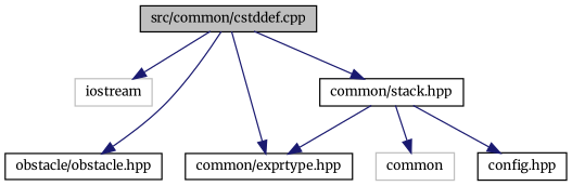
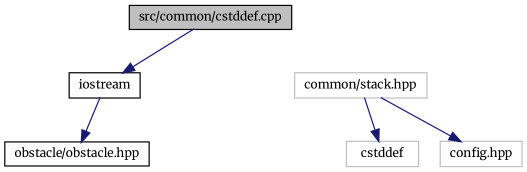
  digraph {
    fontname=Merriweather
    node [color=black fillcolor=white fontname=Merriweather fontsize=10 shape=record style=filled]
    edge [color=midnightblue fontname=Merriweather fontsize=10 labelfontname=Helvetica labelfontsize=10 style=solid]
    n1 [fillcolor=grey75 fontcolor=black height=0.2 label="src/common/cstddef.cpp" width=0.4]
-   n2 [color=grey75 height=0.2 label=iostream width=0.4]
-   n3 [height=0.2 label="common/stack.hpp" width=0.4]
-   n4 [height=0.2 label="common/exprtype.hpp" width=0.4]
+   n2 [height=0.2 label=iostream width=0.4]
+   n3 [color=grey75 height=0.2 label="common/stack.hpp" width=0.4]
    n5 [height=0.2 label="obstacle/obstacle.hpp" width=0.4]
-   n6 [color=grey75 height=0.2 label=common width=0.4]
-   n7 [height=0.2 label="config.hpp" width=0.4]
+   n6 [color=grey75 height=0.2 label=cstddef width=0.4]
+   n7 [color=grey75 height=0.2 label="config.hpp" width=0.4]
    n1 -> n2
-   n1 -> n3
-   n1 -> n4
-   n1 -> n5
-   n3 -> n4
+   n2 -> n5
    n3 -> n6
    n3 -> n7
  }
